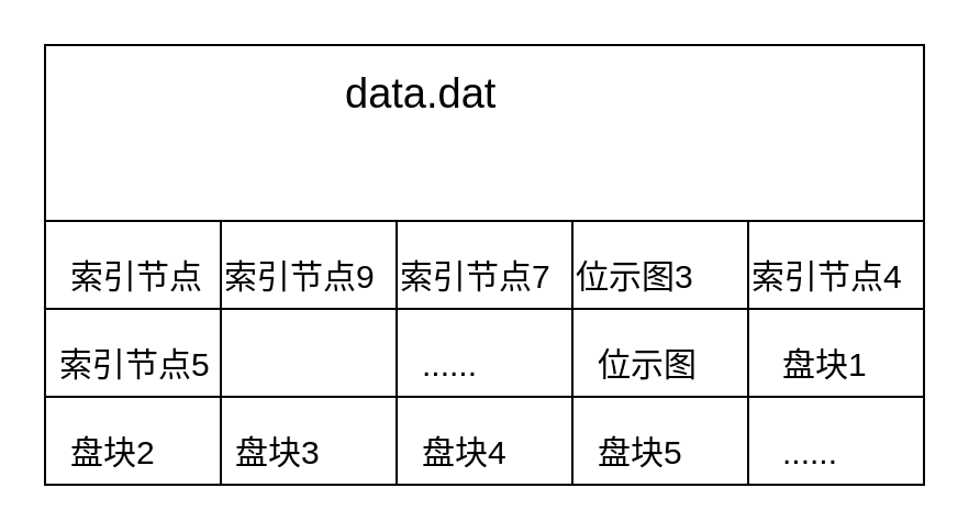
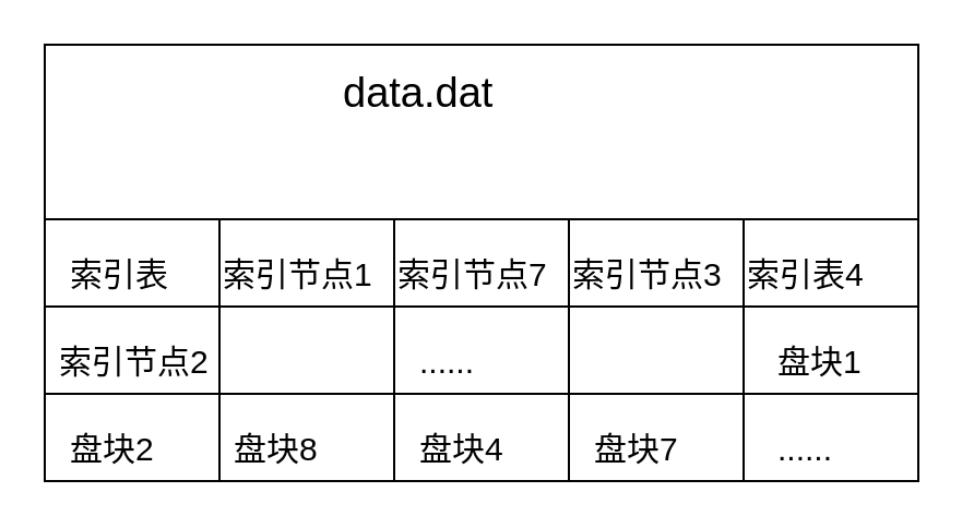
  <mxCell id="0" />
  <mxCell id="1" parent="0" />
  <mxCell id="2" value="" style="rounded=0;whiteSpace=wrap;html=1;" vertex="1" parent="1"><mxGeometry x="20" y="20" width="400" height="200" as="geometry" /></mxCell>
  <mxCell id="3" value="" style="endArrow=none;html=1;" edge="1" parent="1"><mxGeometry width="50" height="50" relative="1" as="geometry"><mxPoint x="20" y="100" as="sourcePoint" /><mxPoint x="420" y="100" as="targetPoint" /></mxGeometry></mxCell>
  <mxCell id="4" value="" style="endArrow=none;html=1;" edge="1" parent="1"><mxGeometry width="50" height="50" relative="1" as="geometry"><mxPoint x="20" y="140" as="sourcePoint" /><mxPoint x="420" y="140" as="targetPoint" /></mxGeometry></mxCell>
  <mxCell id="5" value="" style="endArrow=none;html=1;" edge="1" parent="1"><mxGeometry width="50" height="50" relative="1" as="geometry"><mxPoint x="20" y="180" as="sourcePoint" /><mxPoint x="420" y="180" as="targetPoint" /></mxGeometry></mxCell>
  <mxCell id="6" value="" style="endArrow=none;html=1;" edge="1" parent="1"><mxGeometry width="50" height="50" relative="1" as="geometry"><mxPoint x="100" y="100" as="sourcePoint" /><mxPoint x="100" y="220" as="targetPoint" /></mxGeometry></mxCell>
  <mxCell id="7" value="" style="endArrow=none;html=1;" edge="1" parent="1"><mxGeometry width="50" height="50" relative="1" as="geometry"><mxPoint x="180" y="100" as="sourcePoint" /><mxPoint x="180" y="220" as="targetPoint" /></mxGeometry></mxCell>
  <mxCell id="8" value="" style="endArrow=none;html=1;" edge="1" parent="1"><mxGeometry width="50" height="50" relative="1" as="geometry"><mxPoint x="260" y="100" as="sourcePoint" /><mxPoint x="260" y="220" as="targetPoint" /></mxGeometry></mxCell>
  <mxCell id="9" value="" style="endArrow=none;html=1;" edge="1" parent="1"><mxGeometry width="50" height="50" relative="1" as="geometry"><mxPoint x="340" y="100" as="sourcePoint" /><mxPoint x="340" y="220" as="targetPoint" /></mxGeometry></mxCell>
  <mxCell id="10" value="&lt;div style=&quot;text-align: center&quot;&gt;&lt;font face=&quot;helvetica&quot;&gt;&lt;span style=&quot;font-size: 15px&quot;&gt;......&lt;/span&gt;&lt;/font&gt;&lt;/div&gt;" style="text;whiteSpace=wrap;html=1;" vertex="1" parent="1"><mxGeometry x="354" y="190" width="70" height="30" as="geometry" /></mxCell>
  <mxCell id="11" value="&lt;div style=&quot;text-align: center&quot;&gt;&lt;font face=&quot;helvetica&quot; style=&quot;font-size: 19px&quot;&gt;data.dat&lt;/font&gt;&lt;/div&gt;" style="text;whiteSpace=wrap;html=1;" vertex="1" parent="1"><mxGeometry x="155" y="25" width="70" height="30" as="geometry" /></mxCell>
- <mxCell id="12" value="&lt;div style=&quot;text-align: center&quot;&gt;&lt;font face=&quot;helvetica&quot;&gt;&lt;span style=&quot;font-size: 15px&quot;&gt;索引节点&lt;/span&gt;&lt;/font&gt;&lt;/div&gt;" style="text;whiteSpace=wrap;html=1;" vertex="1" parent="1"><mxGeometry x="30" y="110" width="70" height="30" as="geometry" /></mxCell>
- <mxCell id="13" value="&lt;div style=&quot;text-align: center&quot;&gt;&lt;font face=&quot;helvetica&quot;&gt;&lt;span style=&quot;font-size: 15px&quot;&gt;索引节点9&lt;/span&gt;&lt;/font&gt;&lt;/div&gt;" style="text;whiteSpace=wrap;html=1;" vertex="1" parent="1"><mxGeometry x="100" y="110" width="80" height="30" as="geometry" /></mxCell>
+ <mxCell id="12" value="&lt;div style=&quot;text-align: center&quot;&gt;&lt;font face=&quot;helvetica&quot;&gt;&lt;span style=&quot;font-size: 15px&quot;&gt;索引表&lt;/span&gt;&lt;/font&gt;&lt;/div&gt;" style="text;whiteSpace=wrap;html=1;" vertex="1" parent="1"><mxGeometry x="30" y="110" width="70" height="30" as="geometry" /></mxCell>
+ <mxCell id="13" value="&lt;div style=&quot;text-align: center&quot;&gt;&lt;font face=&quot;helvetica&quot;&gt;&lt;span style=&quot;font-size: 15px&quot;&gt;索引节点1&lt;/span&gt;&lt;/font&gt;&lt;/div&gt;" style="text;whiteSpace=wrap;html=1;" vertex="1" parent="1"><mxGeometry x="100" y="110" width="80" height="30" as="geometry" /></mxCell>
  <mxCell id="14" value="&lt;div style=&quot;text-align: center&quot;&gt;&lt;font face=&quot;helvetica&quot;&gt;&lt;span style=&quot;font-size: 15px&quot;&gt;......&lt;/span&gt;&lt;/font&gt;&lt;/div&gt;" style="text;whiteSpace=wrap;html=1;" vertex="1" parent="1"><mxGeometry x="190" y="150" width="70" height="30" as="geometry" /></mxCell>
- <mxCell id="15" value="&lt;div style=&quot;text-align: center&quot;&gt;&lt;font style=&quot;font-size: 15px&quot;&gt;位示图&lt;/font&gt;&lt;/div&gt;" style="text;whiteSpace=wrap;html=1;" vertex="1" parent="1"><mxGeometry x="270" y="150" width="70" height="30" as="geometry" /></mxCell>
  <mxCell id="16" value="&lt;div style=&quot;text-align: center&quot;&gt;&lt;font face=&quot;helvetica&quot;&gt;&lt;span style=&quot;font-size: 15px&quot;&gt;盘块1&lt;/span&gt;&lt;/font&gt;&lt;/div&gt;" style="text;whiteSpace=wrap;html=1;" vertex="1" parent="1"><mxGeometry x="354" y="150" width="70" height="30" as="geometry" /></mxCell>
  <mxCell id="17" value="&lt;div style=&quot;text-align: center&quot;&gt;&lt;font face=&quot;helvetica&quot;&gt;&lt;span style=&quot;font-size: 15px&quot;&gt;索引节点7&lt;/span&gt;&lt;/font&gt;&lt;/div&gt;" style="text;whiteSpace=wrap;html=1;" vertex="1" parent="1"><mxGeometry x="180" y="110" width="80" height="30" as="geometry" /></mxCell>
- <mxCell id="18" value="&lt;div style=&quot;text-align: center&quot;&gt;&lt;font face=&quot;helvetica&quot;&gt;&lt;span style=&quot;font-size: 15px&quot;&gt;位示图3&lt;/span&gt;&lt;/font&gt;&lt;/div&gt;" style="text;whiteSpace=wrap;html=1;" vertex="1" parent="1"><mxGeometry x="260" y="110" width="80" height="30" as="geometry" /></mxCell>
- <mxCell id="19" value="&lt;div style=&quot;text-align: center&quot;&gt;&lt;font face=&quot;helvetica&quot;&gt;&lt;span style=&quot;font-size: 15px&quot;&gt;索引节点4&lt;/span&gt;&lt;/font&gt;&lt;/div&gt;" style="text;whiteSpace=wrap;html=1;" vertex="1" parent="1"><mxGeometry x="340" y="110" width="80" height="30" as="geometry" /></mxCell>
- <mxCell id="20" value="&lt;div style=&quot;text-align: center&quot;&gt;&lt;font face=&quot;helvetica&quot;&gt;&lt;span style=&quot;font-size: 15px&quot;&gt;索引节点5&lt;/span&gt;&lt;/font&gt;&lt;/div&gt;" style="text;whiteSpace=wrap;html=1;" vertex="1" parent="1"><mxGeometry x="25" y="150" width="80" height="30" as="geometry" /></mxCell>
+ <mxCell id="18" value="&lt;div style=&quot;text-align: center&quot;&gt;&lt;font face=&quot;helvetica&quot;&gt;&lt;span style=&quot;font-size: 15px&quot;&gt;索引节点3&lt;/span&gt;&lt;/font&gt;&lt;/div&gt;" style="text;whiteSpace=wrap;html=1;" vertex="1" parent="1"><mxGeometry x="260" y="110" width="80" height="30" as="geometry" /></mxCell>
+ <mxCell id="19" value="&lt;div style=&quot;text-align: center&quot;&gt;&lt;font face=&quot;helvetica&quot;&gt;&lt;span style=&quot;font-size: 15px&quot;&gt;索引表4&lt;/span&gt;&lt;/font&gt;&lt;/div&gt;" style="text;whiteSpace=wrap;html=1;" vertex="1" parent="1"><mxGeometry x="340" y="110" width="80" height="30" as="geometry" /></mxCell>
+ <mxCell id="20" value="&lt;div style=&quot;text-align: center&quot;&gt;&lt;font face=&quot;helvetica&quot;&gt;&lt;span style=&quot;font-size: 15px&quot;&gt;索引节点2&lt;/span&gt;&lt;/font&gt;&lt;/div&gt;" style="text;whiteSpace=wrap;html=1;" vertex="1" parent="1"><mxGeometry x="25" y="150" width="80" height="30" as="geometry" /></mxCell>
  <mxCell id="21" value="&lt;div style=&quot;text-align: center&quot;&gt;&lt;font face=&quot;helvetica&quot;&gt;&lt;span style=&quot;font-size: 15px&quot;&gt;盘块2&lt;/span&gt;&lt;/font&gt;&lt;/div&gt;" style="text;whiteSpace=wrap;html=1;" vertex="1" parent="1"><mxGeometry x="30" y="190" width="70" height="30" as="geometry" /></mxCell>
- <mxCell id="22" value="&lt;div style=&quot;text-align: center&quot;&gt;&lt;font face=&quot;helvetica&quot;&gt;&lt;span style=&quot;font-size: 15px&quot;&gt;盘块3&lt;/span&gt;&lt;/font&gt;&lt;/div&gt;" style="text;whiteSpace=wrap;html=1;" vertex="1" parent="1"><mxGeometry x="105" y="190" width="70" height="30" as="geometry" /></mxCell>
+ <mxCell id="22" value="&lt;div style=&quot;text-align: center&quot;&gt;&lt;font face=&quot;helvetica&quot;&gt;&lt;span style=&quot;font-size: 15px&quot;&gt;盘块8&lt;/span&gt;&lt;/font&gt;&lt;/div&gt;" style="text;whiteSpace=wrap;html=1;" vertex="1" parent="1"><mxGeometry x="105" y="190" width="70" height="30" as="geometry" /></mxCell>
  <mxCell id="23" value="&lt;div style=&quot;text-align: center&quot;&gt;&lt;font face=&quot;helvetica&quot;&gt;&lt;span style=&quot;font-size: 15px&quot;&gt;盘块4&lt;/span&gt;&lt;/font&gt;&lt;/div&gt;" style="text;whiteSpace=wrap;html=1;" vertex="1" parent="1"><mxGeometry x="190" y="190" width="70" height="30" as="geometry" /></mxCell>
- <mxCell id="24" value="&lt;div style=&quot;text-align: center&quot;&gt;&lt;font face=&quot;helvetica&quot;&gt;&lt;span style=&quot;font-size: 15px&quot;&gt;盘块5&lt;/span&gt;&lt;/font&gt;&lt;/div&gt;" style="text;whiteSpace=wrap;html=1;" vertex="1" parent="1"><mxGeometry x="270" y="190" width="70" height="30" as="geometry" /></mxCell>
+ <mxCell id="24" value="&lt;div style=&quot;text-align: center&quot;&gt;&lt;font face=&quot;helvetica&quot;&gt;&lt;span style=&quot;font-size: 15px&quot;&gt;盘块7&lt;/span&gt;&lt;/font&gt;&lt;/div&gt;" style="text;whiteSpace=wrap;html=1;" vertex="1" parent="1"><mxGeometry x="270" y="190" width="70" height="30" as="geometry" /></mxCell>
